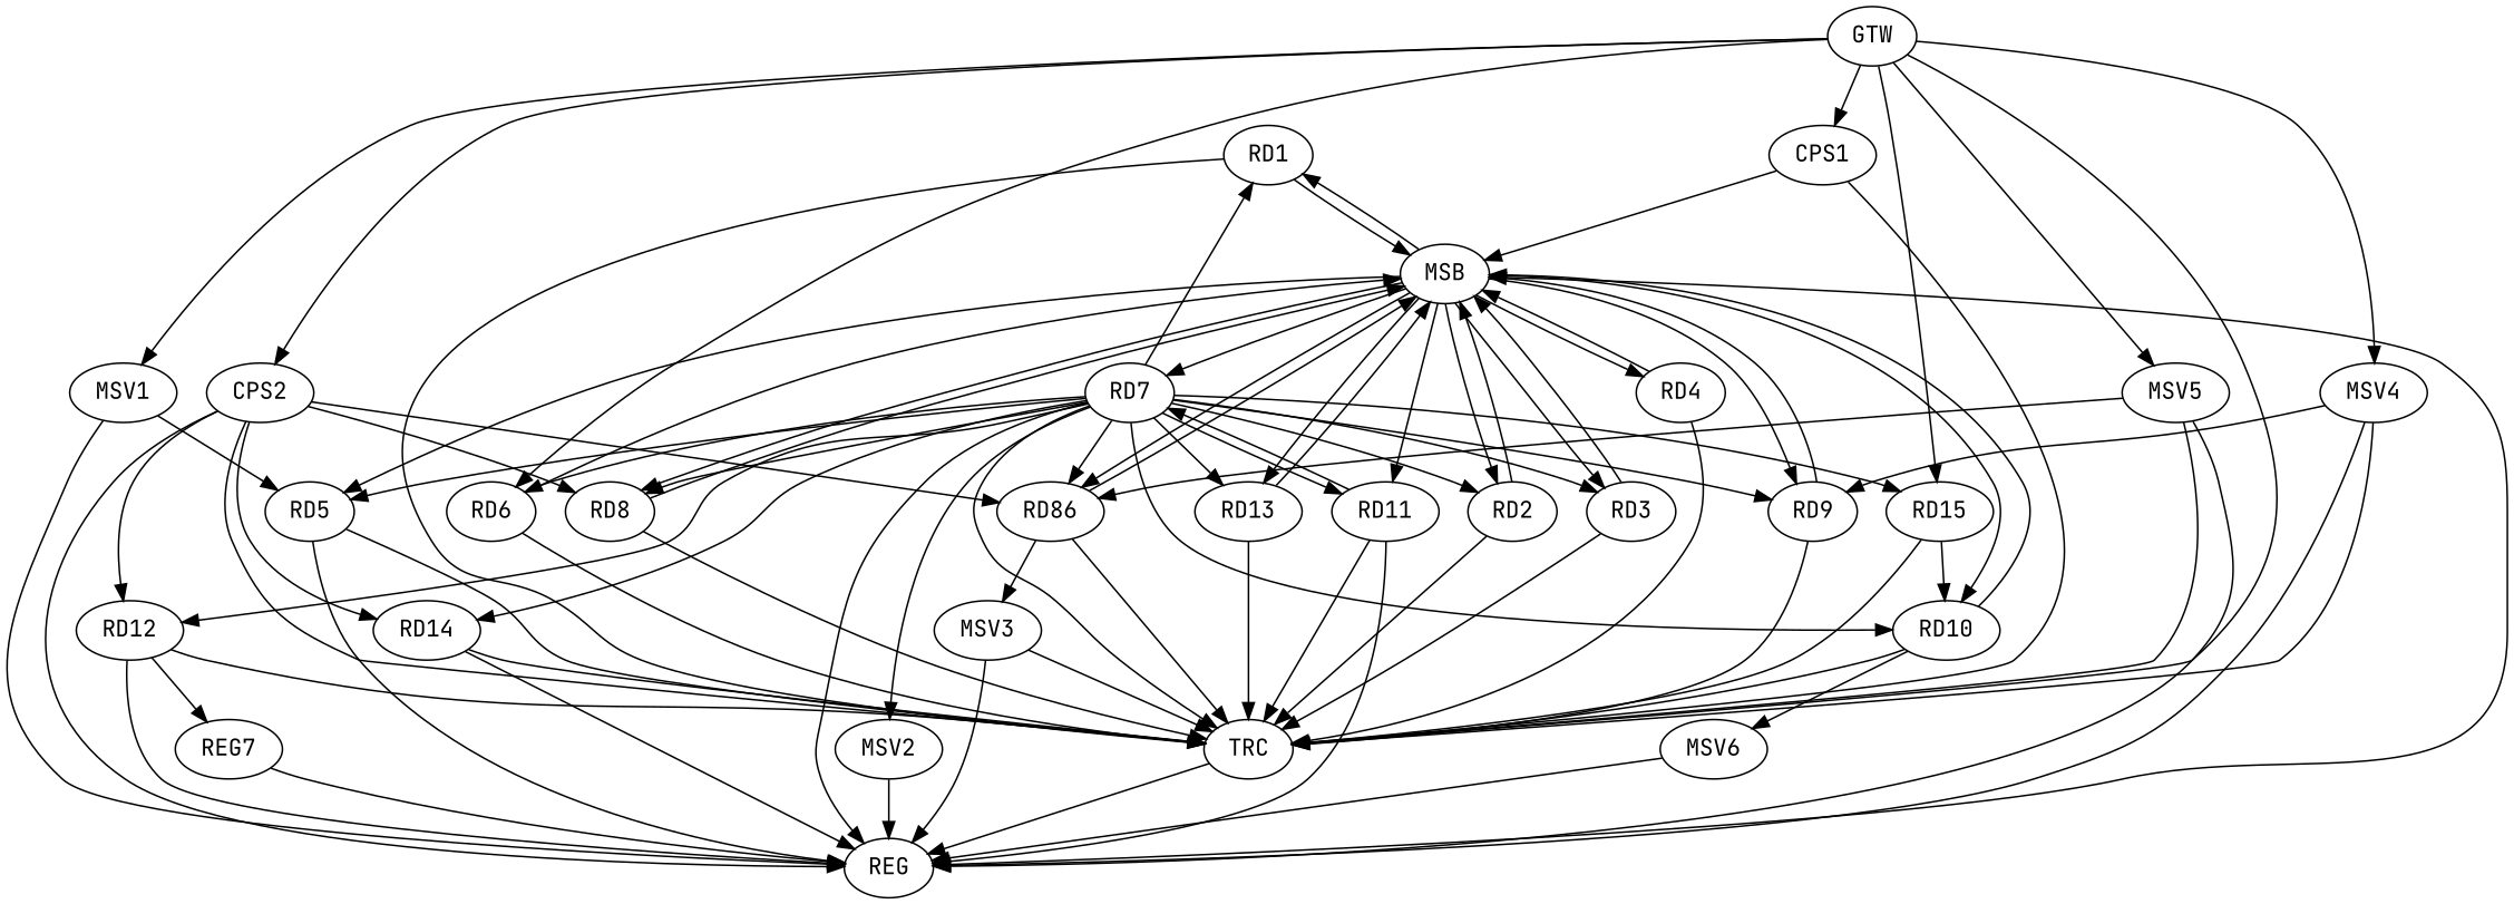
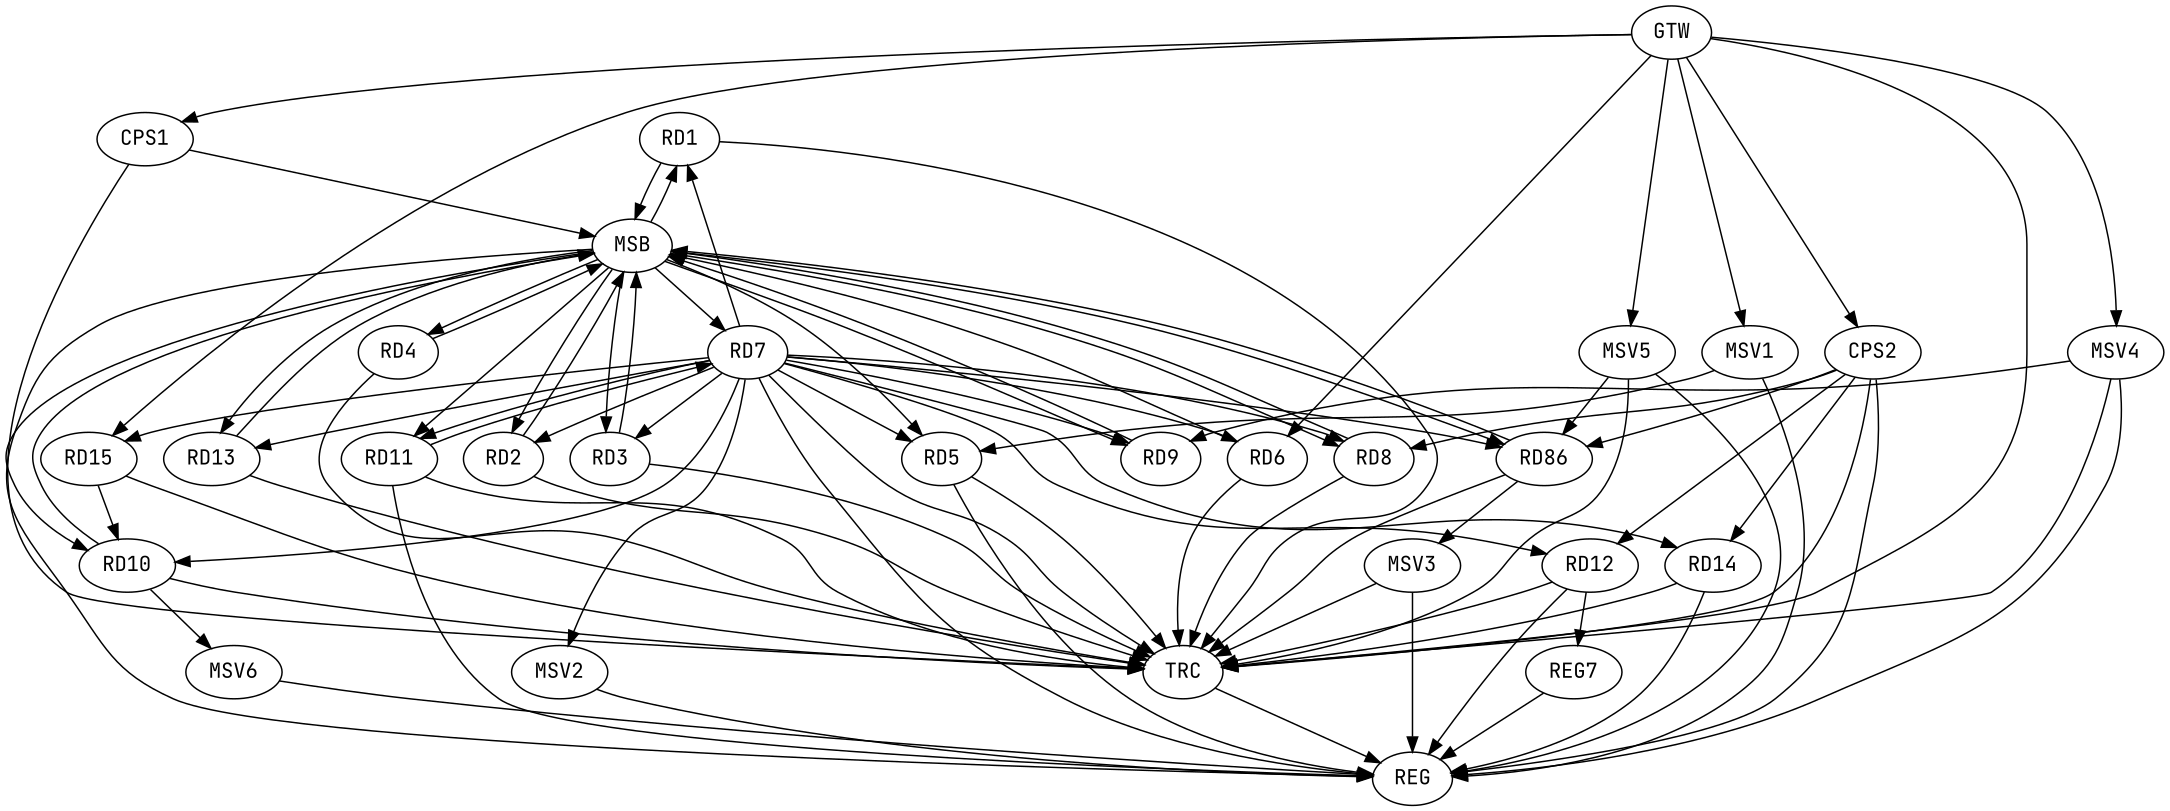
  strict digraph {
    fontname="JetBrains Mono"
    node [fontname="JetBrains Mono"]
    edge [fontname="JetBrains Mono"]
    n1 [label=RD1]
    n2 [label=MSB]
    n3 [label=TRC]
    n4 [label=RD2]
    n5 [label=RD3]
    n6 [label=RD4]
    n7 [label=RD5]
    n8 [label=REG]
    n9 [label=RD7]
    n10 [label=RD8]
    n11 [label=RD9]
    n12 [label=RD10]
    n13 [label=RD11]
    n14 [label=RD13]
    n15 [label=RD86]
    n16 [label=RD6]
    n17 [label=RD12]
    n18 [label=RD14]
    n19 [label=RD15]
    n20 [label=MSV2]
    n21 [label=MSV6]
    n22 [label=REG7]
    n23 [label=MSV3]
    n24 [label=CPS1]
    n25 [label=CPS2]
    n26 [label=GTW]
    n27 [label=MSV1]
    n28 [label=MSV4]
    n29 [label=MSV5]
    n1 -> n2
    n1 -> n3
    n2 -> n1
    n2 -> n4
    n2 -> n5
    n2 -> n6
    n2 -> n7
    n2 -> n8
    n2 -> n9
    n2 -> n10
    n2 -> n11
    n2 -> n12
    n2 -> n13
    n2 -> n14
    n2 -> n15
    n3 -> n8
    n4 -> n2
    n4 -> n3
    n5 -> n2
    n5 -> n3
    n6 -> n2
    n6 -> n3
    n7 -> n3
    n7 -> n8
    n9 -> n1
    n9 -> n3
    n9 -> n4
    n9 -> n5
    n9 -> n7
    n9 -> n8
    n9 -> n10
    n9 -> n11
    n9 -> n12
    n9 -> n13
    n9 -> n14
    n9 -> n15
    n9 -> n16
    n9 -> n17
    n9 -> n18
    n9 -> n19
    n9 -> n20
    n10 -> n2
    n10 -> n3
    n11 -> n2
-   n11 -> n3
    n12 -> n2
    n12 -> n3
    n12 -> n21
    n13 -> n3
    n13 -> n8
    n13 -> n9
    n14 -> n2
    n14 -> n3
    n15 -> n2
    n15 -> n3
    n15 -> n23
    n16 -> n2
    n16 -> n3
    n17 -> n3
    n17 -> n8
    n17 -> n22
    n18 -> n3
    n18 -> n8
    n19 -> n3
    n19 -> n12
    n20 -> n8
    n21 -> n8
    n22 -> n8
    n23 -> n3
    n23 -> n8
    n24 -> n2
    n24 -> n3
    n25 -> n3
    n25 -> n8
    n25 -> n10
    n25 -> n15
    n25 -> n17
    n25 -> n18
    n26 -> n3
    n26 -> n16
    n26 -> n19
    n26 -> n24
    n26 -> n25
    n26 -> n27
    n26 -> n28
    n26 -> n29
    n27 -> n7
    n27 -> n8
    n28 -> n3
    n28 -> n8
    n28 -> n11
    n29 -> n3
    n29 -> n8
    n29 -> n15
  }
